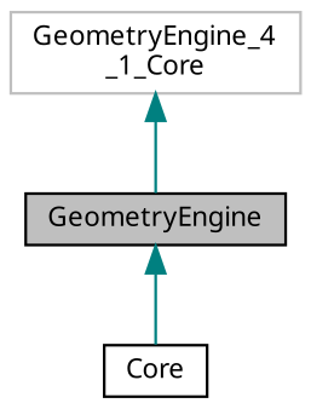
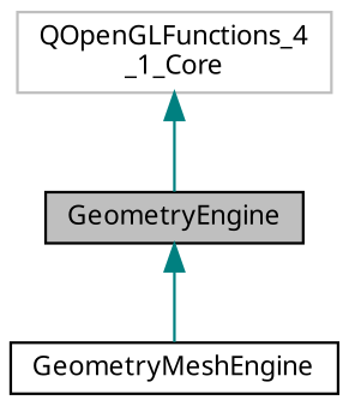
  digraph {
    fontname="Noto Sans"
    node [color=black fillcolor=white fontname="Noto Sans" fontsize=10 shape=record style=filled]
    edge [color=teal dir=back fontname="Noto Sans" fontsize=10 labelfontname=Helvetica labelfontsize=10 style=solid]
    n1 [fillcolor=grey75 fontcolor=black height=0.2 label=GeometryEngine width=0.4]
-   n2 [height=0.2 label=Core width=0.4]
-   n3 [color=grey75 height=0.2 label="GeometryEngine_4\l_1_Core" width=0.4]
+   n2 [height=0.2 label=GeometryMeshEngine width=0.4]
+   n3 [color=grey75 height=0.2 label="QOpenGLFunctions_4\l_1_Core" width=0.4]
    n1 -> n2
    n3 -> n1
  }
